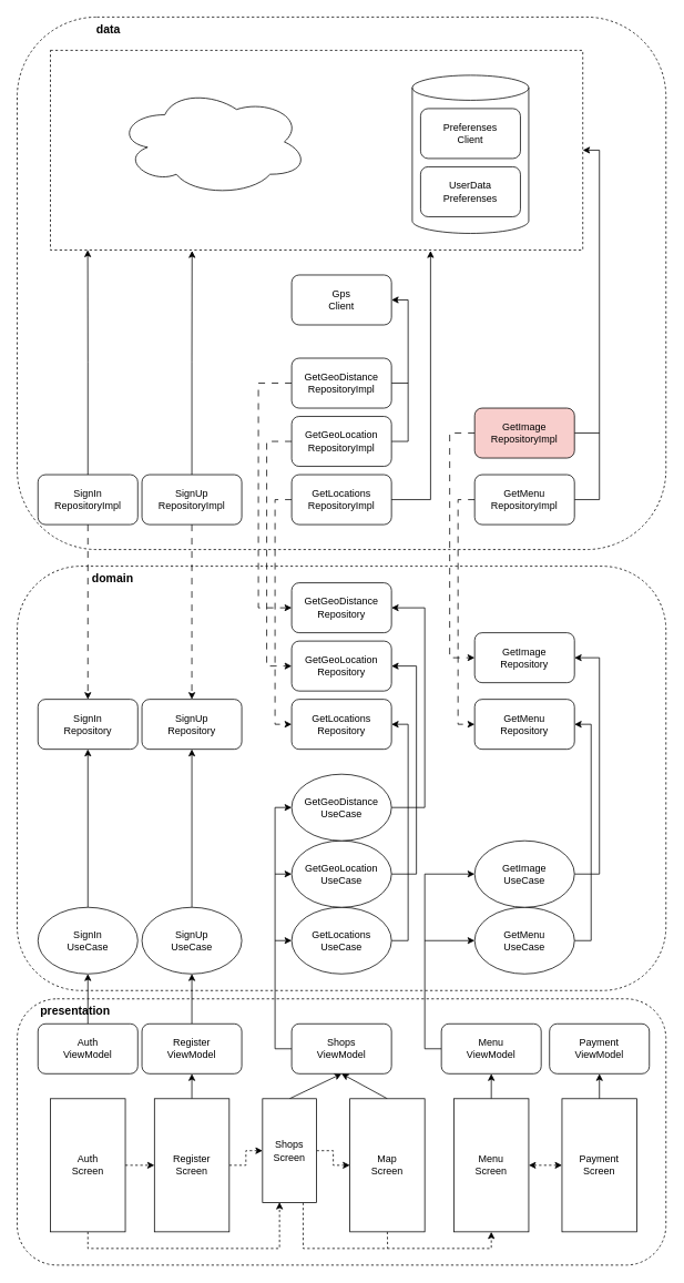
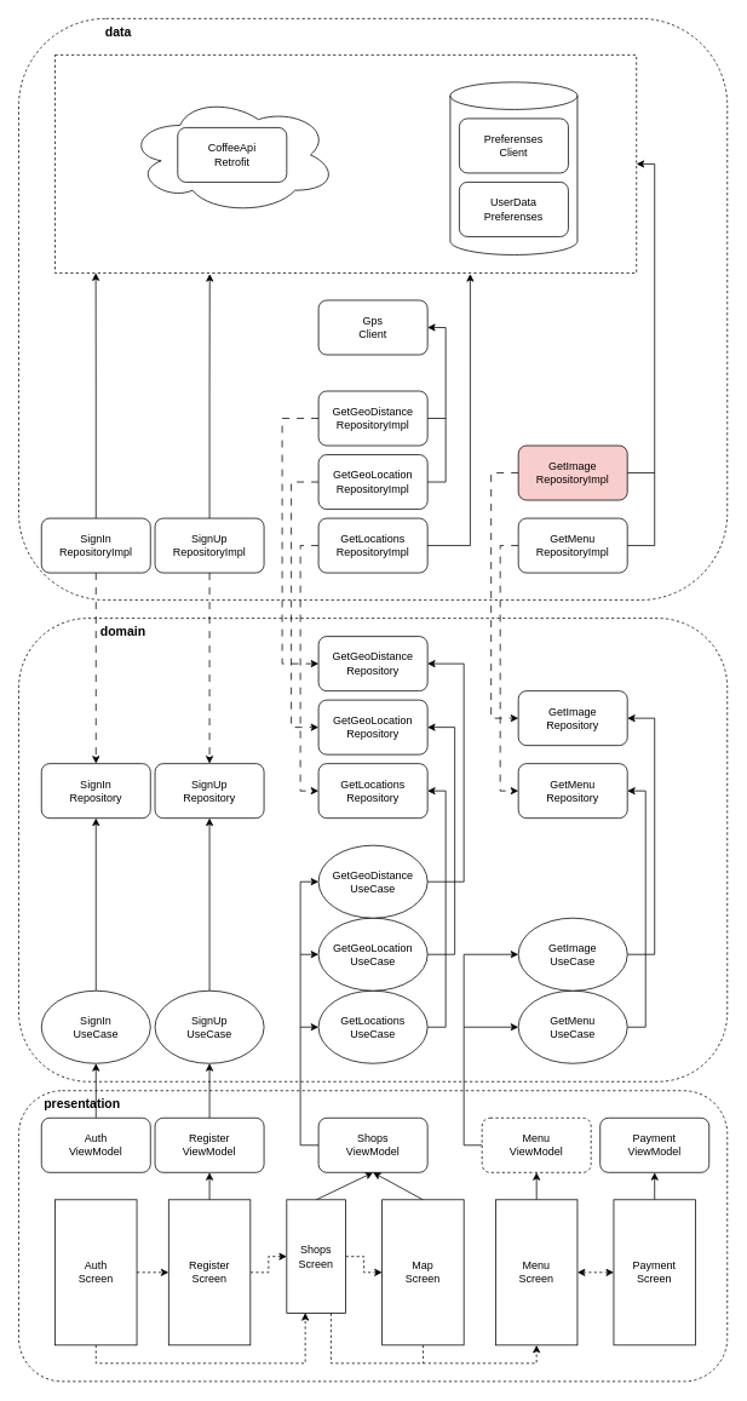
  <mxCell id="0" />
  <mxCell id="1" parent="0" />
  <mxCell id="2" value="" style="rounded=1;whiteSpace=wrap;html=1;dashed=1;" vertex="1" parent="1"><mxGeometry x="20" y="20" width="780" height="640" as="geometry" /></mxCell>
  <mxCell id="3" value="" style="rounded=0;whiteSpace=wrap;html=1;dashed=1;" vertex="1" parent="1"><mxGeometry x="60" y="60" width="640" height="240" as="geometry" /></mxCell>
  <mxCell id="4" value="" style="rounded=1;whiteSpace=wrap;html=1;dashed=1;" vertex="1" parent="1"><mxGeometry x="20" y="680" width="780" height="510" as="geometry" /></mxCell>
  <mxCell id="5" value="" style="rounded=1;whiteSpace=wrap;html=1;dashed=1;" vertex="1" parent="1"><mxGeometry x="20" y="1200" width="780" height="320" as="geometry" /></mxCell>
  <mxCell id="6" value="" style="shape=cylinder3;whiteSpace=wrap;html=1;boundedLbl=1;backgroundOutline=1;size=15;" vertex="1" parent="1"><mxGeometry x="495" y="90" width="140" height="190" as="geometry" /></mxCell>
  <mxCell id="7" value="" style="ellipse;shape=cloud;whiteSpace=wrap;html=1;" vertex="1" parent="1"><mxGeometry x="140" y="105" width="230" height="130" as="geometry" /></mxCell>
  <mxCell id="8" style="edgeStyle=orthogonalEdgeStyle;rounded=0;orthogonalLoop=1;jettySize=auto;html=1;exitX=1;exitY=0.5;exitDx=0;exitDy=0;entryX=0;entryY=0.5;entryDx=0;entryDy=0;dashed=1;" edge="1" parent="1" source="10" target="15"><mxGeometry relative="1" as="geometry" /></mxCell>
  <mxCell id="9" style="edgeStyle=orthogonalEdgeStyle;rounded=0;orthogonalLoop=1;jettySize=auto;html=1;exitX=0.5;exitY=1;exitDx=0;exitDy=0;entryX=0.314;entryY=0.996;entryDx=0;entryDy=0;dashed=1;entryPerimeter=0;" edge="1" parent="1" source="10" target="21"><mxGeometry relative="1" as="geometry" /></mxCell>
  <mxCell id="10" value="Auth&lt;div&gt;Screen&lt;/div&gt;" style="rounded=0;whiteSpace=wrap;html=1;" vertex="1" parent="1"><mxGeometry x="60" y="1320" width="90" height="160" as="geometry" /></mxCell>
  <mxCell id="11" style="edgeStyle=orthogonalEdgeStyle;rounded=0;orthogonalLoop=1;jettySize=auto;html=1;exitX=0.5;exitY=0;exitDx=0;exitDy=0;entryX=0.5;entryY=1;entryDx=0;entryDy=0;" edge="1" parent="1" source="12" target="36"><mxGeometry relative="1" as="geometry" /></mxCell>
  <mxCell id="12" value="Auth&lt;div&gt;ViewModel&lt;/div&gt;" style="rounded=1;whiteSpace=wrap;html=1;" vertex="1" parent="1"><mxGeometry x="45" y="1230" width="120" height="60" as="geometry" /></mxCell>
  <mxCell id="13" style="edgeStyle=orthogonalEdgeStyle;rounded=0;orthogonalLoop=1;jettySize=auto;html=1;exitX=0.5;exitY=0;exitDx=0;exitDy=0;entryX=0.5;entryY=1;entryDx=0;entryDy=0;" edge="1" parent="1" source="15" target="17"><mxGeometry relative="1" as="geometry" /></mxCell>
  <mxCell id="14" style="edgeStyle=orthogonalEdgeStyle;rounded=0;orthogonalLoop=1;jettySize=auto;html=1;exitX=1;exitY=0.5;exitDx=0;exitDy=0;entryX=0;entryY=0.5;entryDx=0;entryDy=0;dashed=1;" edge="1" parent="1" source="15" target="21"><mxGeometry relative="1" as="geometry" /></mxCell>
  <mxCell id="15" value="Register&lt;div&gt;&lt;div&gt;Screen&lt;/div&gt;&lt;/div&gt;" style="rounded=0;whiteSpace=wrap;html=1;" vertex="1" parent="1"><mxGeometry x="185" y="1320" width="90" height="160" as="geometry" /></mxCell>
  <mxCell id="16" style="edgeStyle=orthogonalEdgeStyle;rounded=0;orthogonalLoop=1;jettySize=auto;html=1;exitX=0.5;exitY=0;exitDx=0;exitDy=0;entryX=0.5;entryY=1;entryDx=0;entryDy=0;" edge="1" parent="1" source="17" target="38"><mxGeometry relative="1" as="geometry" /></mxCell>
  <mxCell id="17" value="Register&lt;br&gt;&lt;div&gt;ViewModel&lt;/div&gt;" style="rounded=1;whiteSpace=wrap;html=1;" vertex="1" parent="1"><mxGeometry x="170" y="1230" width="120" height="60" as="geometry" /></mxCell>
  <mxCell id="18" style="rounded=0;orthogonalLoop=1;jettySize=auto;html=1;exitX=0.5;exitY=0;exitDx=0;exitDy=0;entryX=0.5;entryY=1;entryDx=0;entryDy=0;" edge="1" parent="1" source="21" target="23"><mxGeometry relative="1" as="geometry" /></mxCell>
  <mxCell id="19" style="edgeStyle=orthogonalEdgeStyle;rounded=0;orthogonalLoop=1;jettySize=auto;html=1;exitX=1;exitY=0.5;exitDx=0;exitDy=0;entryX=0;entryY=0.5;entryDx=0;entryDy=0;dashed=1;" edge="1" parent="1" source="21" target="26"><mxGeometry relative="1" as="geometry" /></mxCell>
  <mxCell id="20" style="edgeStyle=orthogonalEdgeStyle;rounded=0;orthogonalLoop=1;jettySize=auto;html=1;exitX=0.75;exitY=1;exitDx=0;exitDy=0;entryX=0.5;entryY=1;entryDx=0;entryDy=0;dashed=1;" edge="1" parent="1" source="21" target="29"><mxGeometry relative="1" as="geometry" /></mxCell>
  <mxCell id="21" value="Shops&lt;div&gt;&lt;div&gt;Screen&lt;/div&gt;&lt;/div&gt;" style="rounded=0;whiteSpace=wrap;html=1;" vertex="1" parent="1"><mxGeometry x="315" y="1320" width="65" height="125" as="geometry" /></mxCell>
  <mxCell id="22" style="edgeStyle=orthogonalEdgeStyle;rounded=0;orthogonalLoop=1;jettySize=auto;html=1;exitX=0;exitY=0.5;exitDx=0;exitDy=0;entryX=0;entryY=0.5;entryDx=0;entryDy=0;" edge="1" parent="1" source="23" target="46"><mxGeometry relative="1" as="geometry" /></mxCell>
  <mxCell id="23" value="Shops&lt;br&gt;&lt;div&gt;ViewModel&lt;/div&gt;" style="rounded=1;whiteSpace=wrap;html=1;" vertex="1" parent="1"><mxGeometry x="350" y="1230" width="120" height="60" as="geometry" /></mxCell>
  <mxCell id="24" style="rounded=0;orthogonalLoop=1;jettySize=auto;html=1;exitX=0.5;exitY=0;exitDx=0;exitDy=0;entryX=0.5;entryY=1;entryDx=0;entryDy=0;" edge="1" parent="1" source="26" target="23"><mxGeometry relative="1" as="geometry" /></mxCell>
  <mxCell id="25" style="edgeStyle=orthogonalEdgeStyle;rounded=0;orthogonalLoop=1;jettySize=auto;html=1;exitX=0.5;exitY=1;exitDx=0;exitDy=0;dashed=1;endArrow=none;endFill=0;" edge="1" parent="1" source="26"><mxGeometry relative="1" as="geometry"><mxPoint x="465.345" y="1500" as="targetPoint" /></mxGeometry></mxCell>
  <mxCell id="26" value="Map&lt;div&gt;&lt;div&gt;Screen&lt;/div&gt;&lt;/div&gt;" style="rounded=0;whiteSpace=wrap;html=1;" vertex="1" parent="1"><mxGeometry x="420" y="1320" width="90" height="160" as="geometry" /></mxCell>
  <mxCell id="27" style="edgeStyle=orthogonalEdgeStyle;rounded=0;orthogonalLoop=1;jettySize=auto;html=1;exitX=0.5;exitY=0;exitDx=0;exitDy=0;entryX=0.5;entryY=1;entryDx=0;entryDy=0;" edge="1" parent="1" source="29" target="31"><mxGeometry relative="1" as="geometry" /></mxCell>
  <mxCell id="28" style="edgeStyle=orthogonalEdgeStyle;rounded=0;orthogonalLoop=1;jettySize=auto;html=1;exitX=1;exitY=0.5;exitDx=0;exitDy=0;entryX=0;entryY=0.5;entryDx=0;entryDy=0;dashed=1;startArrow=classic;startFill=1;" edge="1" parent="1" source="29" target="33"><mxGeometry relative="1" as="geometry" /></mxCell>
  <mxCell id="29" value="Menu&lt;br&gt;&lt;div&gt;&lt;div&gt;Screen&lt;/div&gt;&lt;/div&gt;" style="rounded=0;whiteSpace=wrap;html=1;" vertex="1" parent="1"><mxGeometry x="545" y="1320" width="90" height="160" as="geometry" /></mxCell>
  <mxCell id="30" style="edgeStyle=orthogonalEdgeStyle;rounded=0;orthogonalLoop=1;jettySize=auto;html=1;exitX=0;exitY=0.5;exitDx=0;exitDy=0;entryX=0;entryY=0.5;entryDx=0;entryDy=0;" edge="1" parent="1" source="31" target="51"><mxGeometry relative="1" as="geometry" /></mxCell>
- <mxCell id="31" value="Menu&lt;br&gt;&lt;div&gt;ViewModel&lt;/div&gt;" style="rounded=1;whiteSpace=wrap;html=1;" vertex="1" parent="1"><mxGeometry x="530" y="1230" width="120" height="60" as="geometry" /></mxCell>
+ <mxCell id="31" value="Menu&lt;br&gt;&lt;div&gt;ViewModel&lt;/div&gt;" style="rounded=1;whiteSpace=wrap;html=1;dashed=1;" vertex="1" parent="1"><mxGeometry x="530" y="1230" width="120" height="60" as="geometry" /></mxCell>
  <mxCell id="32" style="edgeStyle=orthogonalEdgeStyle;rounded=0;orthogonalLoop=1;jettySize=auto;html=1;exitX=0.5;exitY=0;exitDx=0;exitDy=0;entryX=0.5;entryY=1;entryDx=0;entryDy=0;" edge="1" parent="1" source="33" target="34"><mxGeometry relative="1" as="geometry" /></mxCell>
  <mxCell id="33" value="Payment&lt;br&gt;&lt;div&gt;&lt;div&gt;Screen&lt;/div&gt;&lt;/div&gt;" style="rounded=0;whiteSpace=wrap;html=1;" vertex="1" parent="1"><mxGeometry x="675" y="1320" width="90" height="160" as="geometry" /></mxCell>
  <mxCell id="34" value="Payment&lt;br&gt;&lt;div&gt;ViewModel&lt;/div&gt;" style="rounded=1;whiteSpace=wrap;html=1;" vertex="1" parent="1"><mxGeometry x="660" y="1230" width="120" height="60" as="geometry" /></mxCell>
  <mxCell id="35" style="edgeStyle=orthogonalEdgeStyle;rounded=0;orthogonalLoop=1;jettySize=auto;html=1;exitX=0.5;exitY=0;exitDx=0;exitDy=0;entryX=0.5;entryY=1;entryDx=0;entryDy=0;" edge="1" parent="1" source="36" target="52"><mxGeometry relative="1" as="geometry" /></mxCell>
  <mxCell id="36" value="SignIn&lt;div&gt;UseCase&lt;/div&gt;" style="ellipse;whiteSpace=wrap;html=1;" vertex="1" parent="1"><mxGeometry x="45" y="1090" width="120" height="80" as="geometry" /></mxCell>
  <mxCell id="37" style="edgeStyle=orthogonalEdgeStyle;rounded=0;orthogonalLoop=1;jettySize=auto;html=1;exitX=0.5;exitY=0;exitDx=0;exitDy=0;entryX=0.5;entryY=1;entryDx=0;entryDy=0;" edge="1" parent="1" source="38" target="53"><mxGeometry relative="1" as="geometry" /></mxCell>
  <mxCell id="38" value="SignUp&lt;div&gt;UseCase&lt;/div&gt;" style="ellipse;whiteSpace=wrap;html=1;" vertex="1" parent="1"><mxGeometry x="170" y="1090" width="120" height="80" as="geometry" /></mxCell>
  <mxCell id="39" style="edgeStyle=orthogonalEdgeStyle;rounded=0;orthogonalLoop=1;jettySize=auto;html=1;exitX=1;exitY=0.5;exitDx=0;exitDy=0;entryX=1;entryY=0.5;entryDx=0;entryDy=0;" edge="1" parent="1" source="41" target="54"><mxGeometry relative="1" as="geometry" /></mxCell>
  <mxCell id="40" style="edgeStyle=orthogonalEdgeStyle;rounded=0;orthogonalLoop=1;jettySize=auto;html=1;exitX=0;exitY=0.5;exitDx=0;exitDy=0;endArrow=none;endFill=0;startArrow=classic;startFill=1;" edge="1" parent="1" source="41"><mxGeometry relative="1" as="geometry"><mxPoint x="330" y="1129.977" as="targetPoint" /></mxGeometry></mxCell>
  <mxCell id="41" value="GetLocations&lt;div&gt;UseCase&lt;/div&gt;" style="ellipse;whiteSpace=wrap;html=1;" vertex="1" parent="1"><mxGeometry x="350" y="1090" width="120" height="80" as="geometry" /></mxCell>
  <mxCell id="42" style="edgeStyle=orthogonalEdgeStyle;rounded=0;orthogonalLoop=1;jettySize=auto;html=1;exitX=1;exitY=0.5;exitDx=0;exitDy=0;entryX=1;entryY=0.5;entryDx=0;entryDy=0;" edge="1" parent="1" source="44" target="55"><mxGeometry relative="1" as="geometry"><Array as="points"><mxPoint x="500" y="1050" /><mxPoint x="500" y="800" /></Array></mxGeometry></mxCell>
  <mxCell id="43" style="edgeStyle=orthogonalEdgeStyle;rounded=0;orthogonalLoop=1;jettySize=auto;html=1;exitX=0;exitY=0.5;exitDx=0;exitDy=0;endArrow=none;endFill=0;startArrow=classic;startFill=1;" edge="1" parent="1" source="44"><mxGeometry relative="1" as="geometry"><mxPoint x="330" y="1050" as="targetPoint" /></mxGeometry></mxCell>
  <mxCell id="44" value="GetGeoLocation&lt;div&gt;UseCase&lt;/div&gt;" style="ellipse;whiteSpace=wrap;html=1;" vertex="1" parent="1"><mxGeometry x="350" y="1010" width="120" height="80" as="geometry" /></mxCell>
  <mxCell id="45" style="edgeStyle=orthogonalEdgeStyle;rounded=0;orthogonalLoop=1;jettySize=auto;html=1;exitX=1;exitY=0.5;exitDx=0;exitDy=0;entryX=1;entryY=0.5;entryDx=0;entryDy=0;" edge="1" parent="1" source="46" target="56"><mxGeometry relative="1" as="geometry"><Array as="points"><mxPoint x="510" y="970" /><mxPoint x="510" y="730" /></Array></mxGeometry></mxCell>
  <mxCell id="46" value="GetGeoDistance&lt;div&gt;UseCase&lt;/div&gt;" style="ellipse;whiteSpace=wrap;html=1;" vertex="1" parent="1"><mxGeometry x="350" y="930" width="120" height="80" as="geometry" /></mxCell>
  <mxCell id="47" style="edgeStyle=orthogonalEdgeStyle;rounded=0;orthogonalLoop=1;jettySize=auto;html=1;exitX=0;exitY=0.5;exitDx=0;exitDy=0;endArrow=none;endFill=0;startArrow=classic;startFill=1;" edge="1" parent="1" source="49"><mxGeometry relative="1" as="geometry"><mxPoint x="510" y="1130" as="targetPoint" /></mxGeometry></mxCell>
  <mxCell id="48" style="edgeStyle=orthogonalEdgeStyle;rounded=0;orthogonalLoop=1;jettySize=auto;html=1;exitX=1;exitY=0.5;exitDx=0;exitDy=0;entryX=1;entryY=0.5;entryDx=0;entryDy=0;" edge="1" parent="1" source="49" target="57"><mxGeometry relative="1" as="geometry" /></mxCell>
  <mxCell id="49" value="GetMenu&lt;div&gt;UseCase&lt;/div&gt;" style="ellipse;whiteSpace=wrap;html=1;" vertex="1" parent="1"><mxGeometry x="570" y="1090" width="120" height="80" as="geometry" /></mxCell>
  <mxCell id="50" style="edgeStyle=orthogonalEdgeStyle;rounded=0;orthogonalLoop=1;jettySize=auto;html=1;exitX=1;exitY=0.5;exitDx=0;exitDy=0;entryX=1;entryY=0.5;entryDx=0;entryDy=0;" edge="1" parent="1" source="51" target="58"><mxGeometry relative="1" as="geometry"><Array as="points"><mxPoint x="720" y="1050" /><mxPoint x="720" y="790" /></Array></mxGeometry></mxCell>
  <mxCell id="51" value="GetImage&lt;div&gt;UseCase&lt;/div&gt;" style="ellipse;whiteSpace=wrap;html=1;" vertex="1" parent="1"><mxGeometry x="570" y="1010" width="120" height="80" as="geometry" /></mxCell>
  <mxCell id="52" value="SignIn&lt;div&gt;Repository&lt;/div&gt;" style="rounded=1;whiteSpace=wrap;html=1;" vertex="1" parent="1"><mxGeometry x="45" y="840" width="120" height="60" as="geometry" /></mxCell>
  <mxCell id="53" value="SignUp&lt;div&gt;Repository&lt;/div&gt;" style="rounded=1;whiteSpace=wrap;html=1;" vertex="1" parent="1"><mxGeometry x="170" y="840" width="120" height="60" as="geometry" /></mxCell>
  <mxCell id="54" value="GetLocations&lt;div&gt;Repository&lt;/div&gt;" style="rounded=1;whiteSpace=wrap;html=1;" vertex="1" parent="1"><mxGeometry x="350" y="840" width="120" height="60" as="geometry" /></mxCell>
  <mxCell id="55" value="GetGeoLocation&lt;div&gt;Repository&lt;/div&gt;" style="rounded=1;whiteSpace=wrap;html=1;" vertex="1" parent="1"><mxGeometry x="350" y="770" width="120" height="60" as="geometry" /></mxCell>
  <mxCell id="56" value="GetGeoDistance&lt;div&gt;Repository&lt;/div&gt;" style="rounded=1;whiteSpace=wrap;html=1;" vertex="1" parent="1"><mxGeometry x="350" y="700" width="120" height="60" as="geometry" /></mxCell>
  <mxCell id="57" value="GetMenu&lt;div&gt;Repository&lt;/div&gt;" style="rounded=1;whiteSpace=wrap;html=1;" vertex="1" parent="1"><mxGeometry x="570" y="840" width="120" height="60" as="geometry" /></mxCell>
  <mxCell id="58" value="GetImage&lt;div&gt;Repository&lt;/div&gt;" style="rounded=1;whiteSpace=wrap;html=1;" vertex="1" parent="1"><mxGeometry x="570" y="760" width="120" height="60" as="geometry" /></mxCell>
  <mxCell id="59" value="Gps&lt;div&gt;Client&lt;/div&gt;" style="rounded=1;whiteSpace=wrap;html=1;" vertex="1" parent="1"><mxGeometry x="350" y="330" width="120" height="60" as="geometry" /></mxCell>
+ <mxCell id="60" value="CoffeeApi&lt;div&gt;Retrofit&lt;/div&gt;" style="rounded=1;whiteSpace=wrap;html=1;" vertex="1" parent="1"><mxGeometry x="195" y="140" width="120" height="60" as="geometry" /></mxCell>
  <mxCell id="61" value="Preferenses&lt;div&gt;Client&lt;/div&gt;" style="rounded=1;whiteSpace=wrap;html=1;" vertex="1" parent="1"><mxGeometry x="505" y="130" width="120" height="60" as="geometry" /></mxCell>
  <mxCell id="62" value="UserData&lt;div&gt;Preferenses&lt;/div&gt;" style="rounded=1;whiteSpace=wrap;html=1;" vertex="1" parent="1"><mxGeometry x="505" y="200" width="120" height="60" as="geometry" /></mxCell>
  <mxCell id="63" style="edgeStyle=orthogonalEdgeStyle;rounded=0;orthogonalLoop=1;jettySize=auto;html=1;exitX=0.5;exitY=1;exitDx=0;exitDy=0;entryX=0.5;entryY=0;entryDx=0;entryDy=0;dashed=1;dashPattern=8 8;" edge="1" parent="1" source="64" target="52"><mxGeometry relative="1" as="geometry" /></mxCell>
  <mxCell id="64" value="SignIn&lt;div&gt;RepositoryImpl&lt;/div&gt;" style="rounded=1;whiteSpace=wrap;html=1;" vertex="1" parent="1"><mxGeometry x="45" y="570" width="120" height="60" as="geometry" /></mxCell>
  <mxCell id="65" style="edgeStyle=orthogonalEdgeStyle;rounded=0;orthogonalLoop=1;jettySize=auto;html=1;exitX=0.5;exitY=1;exitDx=0;exitDy=0;entryX=0.5;entryY=0;entryDx=0;entryDy=0;dashed=1;dashPattern=8 8;" edge="1" parent="1" source="66" target="53"><mxGeometry relative="1" as="geometry" /></mxCell>
  <mxCell id="66" value="SignUp&lt;div&gt;RepositoryImpl&lt;/div&gt;" style="rounded=1;whiteSpace=wrap;html=1;" vertex="1" parent="1"><mxGeometry x="170" y="570" width="120" height="60" as="geometry" /></mxCell>
  <mxCell id="67" style="edgeStyle=orthogonalEdgeStyle;rounded=0;orthogonalLoop=1;jettySize=auto;html=1;exitX=0;exitY=0.5;exitDx=0;exitDy=0;entryX=0;entryY=0.5;entryDx=0;entryDy=0;dashed=1;dashPattern=8 8;" edge="1" parent="1" source="68" target="54"><mxGeometry relative="1" as="geometry" /></mxCell>
  <mxCell id="68" value="GetLocations&lt;div&gt;&lt;span style=&quot;background-color: transparent; color: light-dark(rgb(0, 0, 0), rgb(255, 255, 255));&quot;&gt;Repository&lt;/span&gt;Impl&lt;br&gt;&lt;/div&gt;" style="rounded=1;whiteSpace=wrap;html=1;" vertex="1" parent="1"><mxGeometry x="350" y="570" width="120" height="60" as="geometry" /></mxCell>
  <mxCell id="69" style="edgeStyle=orthogonalEdgeStyle;rounded=0;orthogonalLoop=1;jettySize=auto;html=1;exitX=0;exitY=0.5;exitDx=0;exitDy=0;entryX=0;entryY=0.5;entryDx=0;entryDy=0;dashed=1;dashPattern=8 8;" edge="1" parent="1" source="71" target="55"><mxGeometry relative="1" as="geometry"><Array as="points"><mxPoint x="320" y="530" /><mxPoint x="320" y="800" /></Array></mxGeometry></mxCell>
  <mxCell id="70" style="edgeStyle=orthogonalEdgeStyle;rounded=0;orthogonalLoop=1;jettySize=auto;html=1;exitX=1;exitY=0.5;exitDx=0;exitDy=0;entryX=1;entryY=0.5;entryDx=0;entryDy=0;" edge="1" parent="1" source="71" target="59"><mxGeometry relative="1" as="geometry" /></mxCell>
  <mxCell id="71" value="GetGeoLocation&lt;div&gt;&lt;span style=&quot;background-color: transparent; color: light-dark(rgb(0, 0, 0), rgb(255, 255, 255));&quot;&gt;Repository&lt;/span&gt;Impl&lt;br&gt;&lt;/div&gt;" style="rounded=1;whiteSpace=wrap;html=1;" vertex="1" parent="1"><mxGeometry x="350" y="500" width="120" height="60" as="geometry" /></mxCell>
  <mxCell id="72" style="edgeStyle=orthogonalEdgeStyle;rounded=0;orthogonalLoop=1;jettySize=auto;html=1;exitX=0;exitY=0.5;exitDx=0;exitDy=0;entryX=0;entryY=0.5;entryDx=0;entryDy=0;dashed=1;dashPattern=8 8;" edge="1" parent="1" source="74" target="56"><mxGeometry relative="1" as="geometry"><Array as="points"><mxPoint x="310" y="460" /><mxPoint x="310" y="730" /></Array></mxGeometry></mxCell>
  <mxCell id="73" style="edgeStyle=orthogonalEdgeStyle;rounded=0;orthogonalLoop=1;jettySize=auto;html=1;exitX=1;exitY=0.5;exitDx=0;exitDy=0;endArrow=none;endFill=0;" edge="1" parent="1" source="74"><mxGeometry relative="1" as="geometry"><mxPoint x="490" y="460" as="targetPoint" /></mxGeometry></mxCell>
  <mxCell id="74" value="GetGeoDistance&lt;div&gt;&lt;span style=&quot;background-color: transparent; color: light-dark(rgb(0, 0, 0), rgb(255, 255, 255));&quot;&gt;Repository&lt;/span&gt;Impl&lt;br&gt;&lt;/div&gt;" style="rounded=1;whiteSpace=wrap;html=1;" vertex="1" parent="1"><mxGeometry x="350" y="430" width="120" height="60" as="geometry" /></mxCell>
  <mxCell id="75" style="edgeStyle=orthogonalEdgeStyle;rounded=0;orthogonalLoop=1;jettySize=auto;html=1;exitX=0;exitY=0.5;exitDx=0;exitDy=0;entryX=0;entryY=0.5;entryDx=0;entryDy=0;dashed=1;dashPattern=8 8;" edge="1" parent="1" source="77" target="57"><mxGeometry relative="1" as="geometry" /></mxCell>
  <mxCell id="76" style="edgeStyle=orthogonalEdgeStyle;rounded=0;orthogonalLoop=1;jettySize=auto;html=1;exitX=1;exitY=0.5;exitDx=0;exitDy=0;entryX=1;entryY=0.5;entryDx=0;entryDy=0;" edge="1" parent="1" source="77" target="3"><mxGeometry relative="1" as="geometry"><Array as="points"><mxPoint x="720" y="600" /><mxPoint x="720" y="180" /></Array></mxGeometry></mxCell>
  <mxCell id="77" value="GetMenu&lt;div&gt;RepositoryImpl&lt;/div&gt;" style="rounded=1;whiteSpace=wrap;html=1;" vertex="1" parent="1"><mxGeometry x="570" y="570" width="120" height="60" as="geometry" /></mxCell>
  <mxCell id="78" style="edgeStyle=orthogonalEdgeStyle;rounded=0;orthogonalLoop=1;jettySize=auto;html=1;exitX=0;exitY=0.5;exitDx=0;exitDy=0;entryX=0;entryY=0.5;entryDx=0;entryDy=0;dashed=1;dashPattern=8 8;" edge="1" parent="1" source="80" target="58"><mxGeometry relative="1" as="geometry"><Array as="points"><mxPoint x="540" y="520" /><mxPoint x="540" y="790" /></Array></mxGeometry></mxCell>
  <mxCell id="79" style="edgeStyle=orthogonalEdgeStyle;rounded=0;orthogonalLoop=1;jettySize=auto;html=1;exitX=1;exitY=0.5;exitDx=0;exitDy=0;endArrow=none;endFill=0;" edge="1" parent="1" source="80"><mxGeometry relative="1" as="geometry"><mxPoint x="720" y="520" as="targetPoint" /></mxGeometry></mxCell>
  <mxCell id="80" value="GetImage&lt;div&gt;RepositoryImpl&lt;/div&gt;" style="rounded=1;whiteSpace=wrap;html=1;fillColor=#f8cecc;" vertex="1" parent="1"><mxGeometry x="570" y="490" width="120" height="60" as="geometry" /></mxCell>
  <mxCell id="81" style="edgeStyle=orthogonalEdgeStyle;rounded=0;orthogonalLoop=1;jettySize=auto;html=1;exitX=0.5;exitY=0;exitDx=0;exitDy=0;entryX=0.07;entryY=1;entryDx=0;entryDy=0;entryPerimeter=0;" edge="1" parent="1" source="64" target="3"><mxGeometry relative="1" as="geometry" /></mxCell>
  <mxCell id="82" style="edgeStyle=orthogonalEdgeStyle;rounded=0;orthogonalLoop=1;jettySize=auto;html=1;exitX=0.5;exitY=0;exitDx=0;exitDy=0;entryX=0.266;entryY=1.004;entryDx=0;entryDy=0;entryPerimeter=0;" edge="1" parent="1" source="66" target="3"><mxGeometry relative="1" as="geometry" /></mxCell>
  <mxCell id="83" style="edgeStyle=orthogonalEdgeStyle;rounded=0;orthogonalLoop=1;jettySize=auto;html=1;exitX=1;exitY=0.5;exitDx=0;exitDy=0;entryX=0.714;entryY=1.004;entryDx=0;entryDy=0;entryPerimeter=0;" edge="1" parent="1" source="68" target="3"><mxGeometry relative="1" as="geometry"><Array as="points"><mxPoint x="517" y="600" /></Array></mxGeometry></mxCell>
  <mxCell id="84" value="data" style="text;html=1;align=center;verticalAlign=middle;whiteSpace=wrap;rounded=0;fontStyle=1;fontSize=14;" vertex="1" parent="1"><mxGeometry x="100" y="20" width="60" height="30" as="geometry" /></mxCell>
  <mxCell id="85" value="domain" style="text;html=1;align=center;verticalAlign=middle;whiteSpace=wrap;rounded=0;fontStyle=1;fontSize=14;" vertex="1" parent="1"><mxGeometry x="105" y="680" width="60" height="30" as="geometry" /></mxCell>
  <mxCell id="86" value="presentation" style="text;html=1;align=center;verticalAlign=middle;whiteSpace=wrap;rounded=0;fontStyle=1;fontSize=14;" vertex="1" parent="1"><mxGeometry x="60" y="1200" width="60" height="30" as="geometry" /></mxCell>
